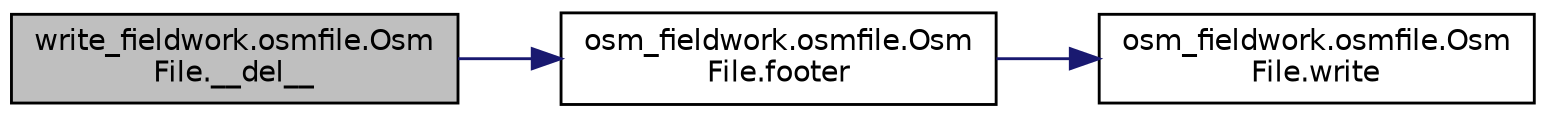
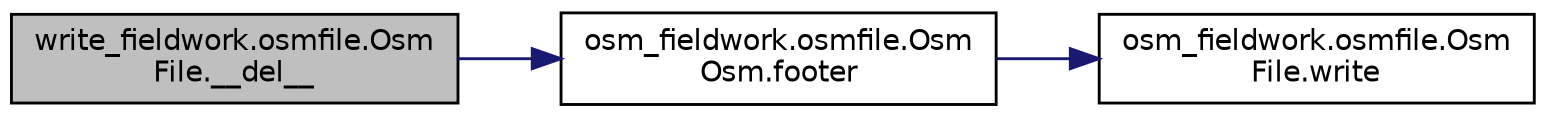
  digraph {
    fontname="DejaVu Sans"
    rankdir=LR
    node [color=black fillcolor=white fontname="DejaVu Sans" fontsize=10 shape=record style=filled]
    edge [color=midnightblue fontname="DejaVu Sans" fontsize=10 labelfontname=Helvetica labelfontsize=10 style=solid]
    n1 [fillcolor=grey75 fontcolor=black height=0.2 label="write_fieldwork.osmfile.Osm\lFile.__del__" width=0.4]
-   n2 [height=0.2 label="osm_fieldwork.osmfile.Osm\lFile.footer" width=0.4]
+   n2 [height=0.2 label="osm_fieldwork.osmfile.Osm\lOsm.footer" width=0.4]
    n3 [height=0.2 label="osm_fieldwork.osmfile.Osm\lFile.write" width=0.4]
    n1 -> n2
    n2 -> n3
  }
